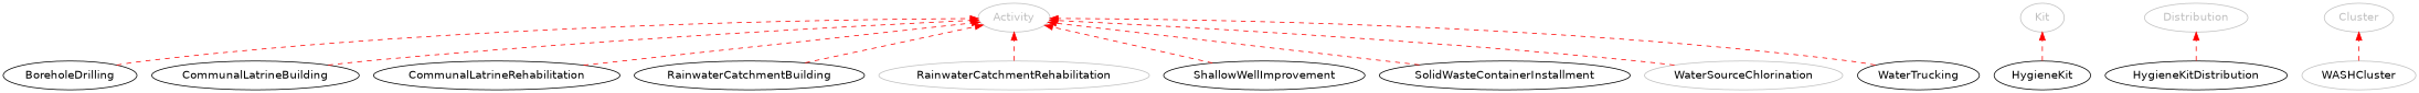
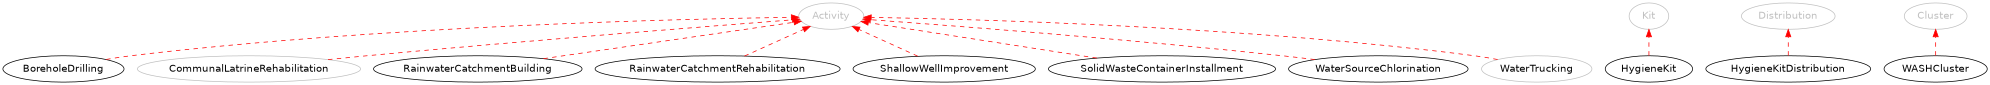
  digraph {
    rankdir=BT
    node [fontname=Helvetica]
    edge [color=red fontname=Helvetica style=dashed]
    Activity [color=gray fontcolor=gray]
    BoreholeDrilling
-   CommunalLatrineBuilding
-   CommunalLatrineRehabilitation
+   CommunalLatrineRehabilitation [color=gray]
    Kit [color=gray fontcolor=gray]
    HygieneKit
    Distribution [color=gray fontcolor=gray]
    HygieneKitDistribution
    RainwaterCatchmentBuilding
-   RainwaterCatchmentRehabilitation [color=gray]
+   RainwaterCatchmentRehabilitation
    ShallowWellImprovement
    SolidWasteContainerInstallment
    Cluster [color=gray fontcolor=gray]
-   WASHCluster [color=gray]
-   WaterSourceChlorination [color=gray]
-   WaterTrucking
+   WASHCluster
+   WaterSourceChlorination
+   WaterTrucking [color=gray]
    BoreholeDrilling -> Activity
-   CommunalLatrineBuilding -> Activity
    CommunalLatrineRehabilitation -> Activity
    HygieneKit -> Kit
    HygieneKitDistribution -> Distribution
    RainwaterCatchmentBuilding -> Activity
    RainwaterCatchmentRehabilitation -> Activity
    ShallowWellImprovement -> Activity
    SolidWasteContainerInstallment -> Activity
    WASHCluster -> Cluster
    WaterSourceChlorination -> Activity
    WaterTrucking -> Activity
  }
